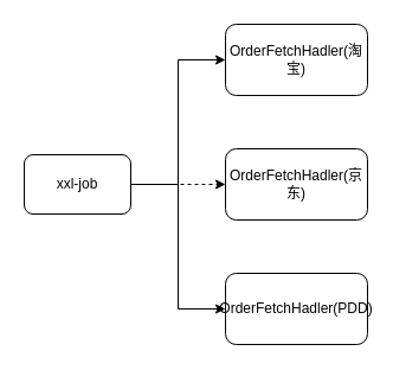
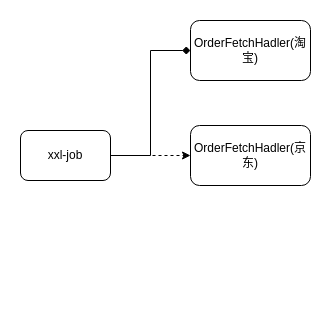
  <mxCell id="0" />
  <mxCell id="1" parent="0" />
- <mxCell id="2" style="edgeStyle=orthogonalEdgeStyle;rounded=0;orthogonalLoop=1;jettySize=auto;html=1;exitX=1;exitY=0.5;exitDx=0;exitDy=0;entryX=0;entryY=0.5;entryDx=0;entryDy=0;" edge="1" parent="1" source="5" target="6"><mxGeometry relative="1" as="geometry" /></mxCell>
+ <mxCell id="2" style="edgeStyle=orthogonalEdgeStyle;rounded=0;orthogonalLoop=1;jettySize=auto;html=1;exitX=1;exitY=0.5;exitDx=0;exitDy=0;entryX=0;entryY=0.5;entryDx=0;entryDy=0;endArrow=diamond;" edge="1" parent="1" source="5" target="6"><mxGeometry relative="1" as="geometry" /></mxCell>
  <mxCell id="3" style="edgeStyle=orthogonalEdgeStyle;rounded=0;orthogonalLoop=1;jettySize=auto;html=1;exitX=1;exitY=0.5;exitDx=0;exitDy=0;entryX=0;entryY=0.5;entryDx=0;entryDy=0;dashed=1;" edge="1" parent="1" source="5" target="7"><mxGeometry relative="1" as="geometry" /></mxCell>
- <mxCell id="4" style="edgeStyle=orthogonalEdgeStyle;rounded=0;orthogonalLoop=1;jettySize=auto;html=1;exitX=1;exitY=0.5;exitDx=0;exitDy=0;entryX=0;entryY=0.5;entryDx=0;entryDy=0;" edge="1" parent="1" source="5" target="8"><mxGeometry relative="1" as="geometry" /></mxCell>
  <mxCell id="5" value="xxl-job" style="rounded=1;whiteSpace=wrap;html=1;" vertex="1" parent="1"><mxGeometry x="20" y="130" width="90" height="50" as="geometry" /></mxCell>
  <mxCell id="6" value="OrderFetchHadler(淘宝)" style="rounded=1;whiteSpace=wrap;html=1;" vertex="1" parent="1"><mxGeometry x="190" y="20" width="120" height="60" as="geometry" /></mxCell>
  <mxCell id="7" value="OrderFetchHadler(京东)" style="rounded=1;whiteSpace=wrap;html=1;" vertex="1" parent="1"><mxGeometry x="190" y="125" width="120" height="60" as="geometry" /></mxCell>
- <mxCell id="8" value="OrderFetchHadler(PDD)" style="rounded=1;whiteSpace=wrap;html=1;" vertex="1" parent="1"><mxGeometry x="190" y="230" width="120" height="60" as="geometry" /></mxCell>
